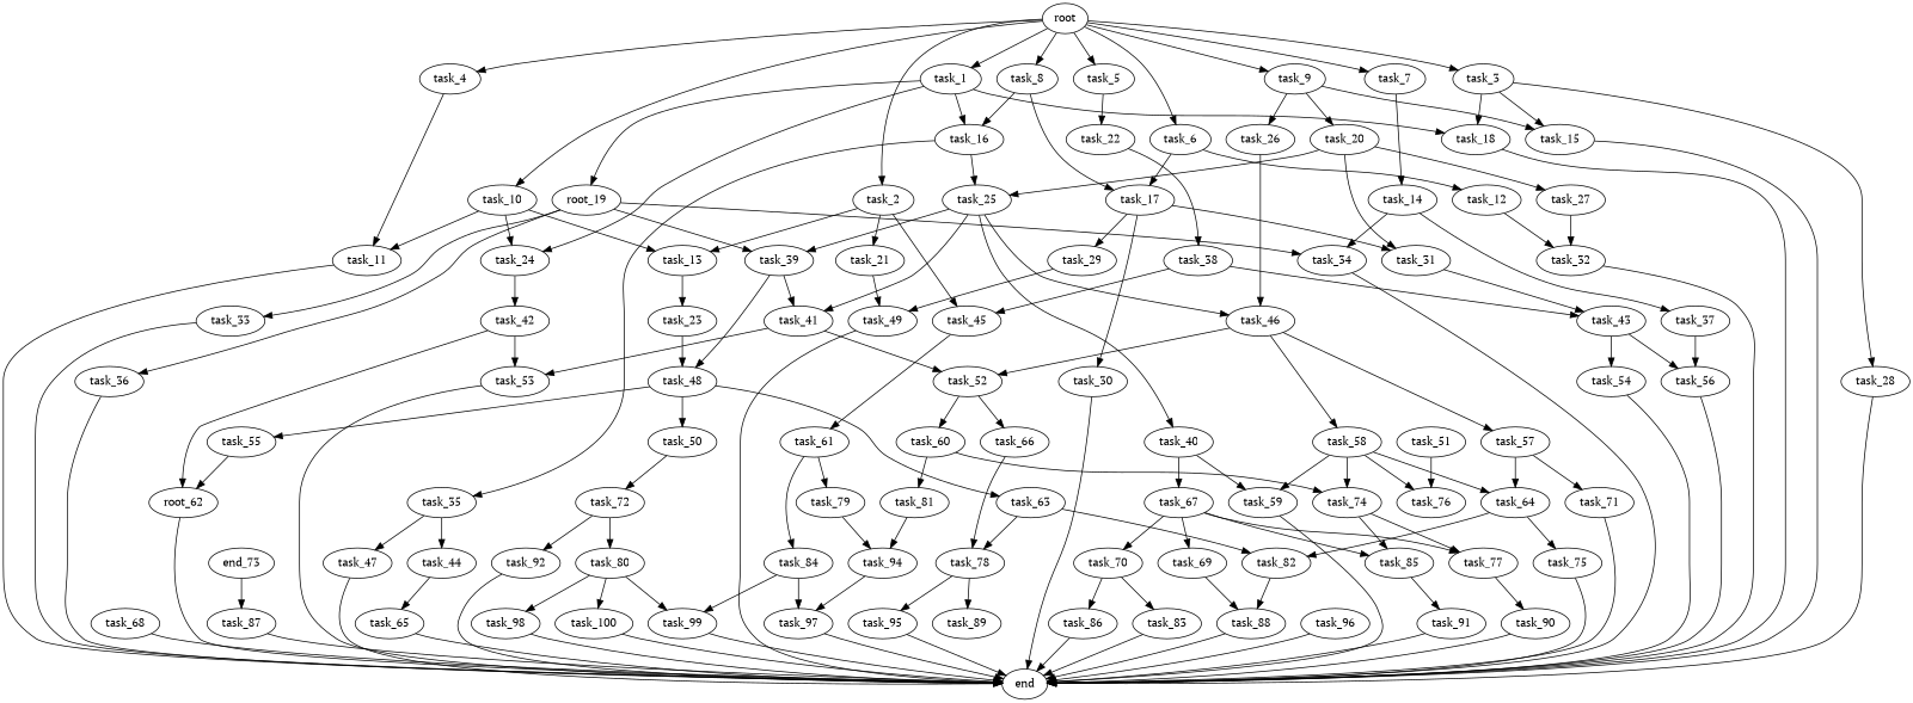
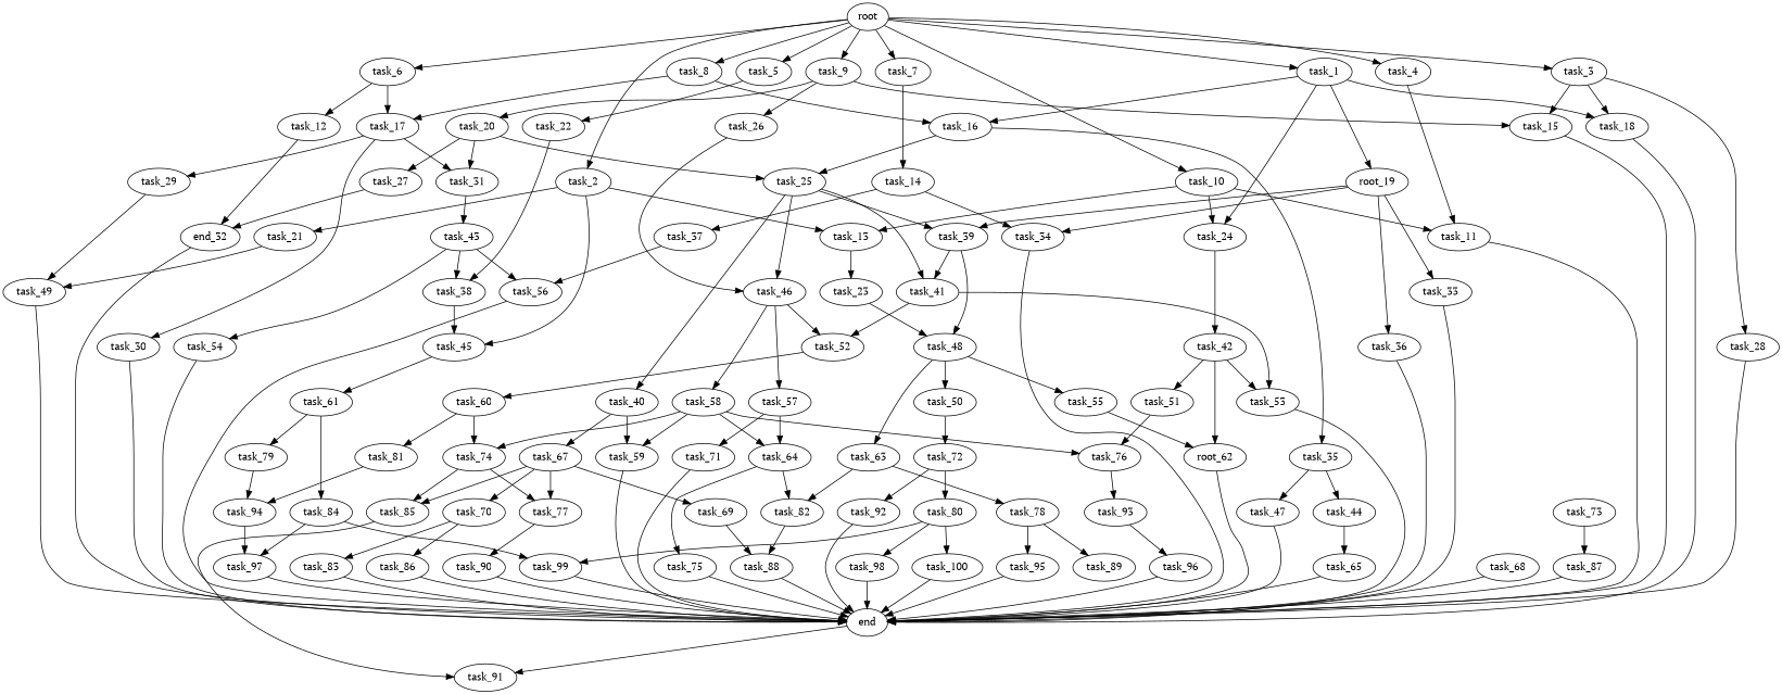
  digraph {
    fontname="PT Serif"
    node [fontname="PT Serif"]
    edge [fontname="PT Serif"]
    task_75
    end
    task_100
    task_92
    n5 [label=root_19]
    task_36
    task_33
    task_34
    task_39
    task_41
    task_48
    task_68
    task_71
    task_60
    task_81
    task_74
-   task_73 [label=end_73]
+   task_73
    task_87
    task_94
    task_85
    task_77
    task_50
    task_72
    task_80
    task_31
    task_43
    task_56
    task_54
    task_10
    task_13
    task_11
    task_24
    task_23
    task_42
    task_49
    task_88
    task_12
-   task_32
+   task_32 [label=end_32]
    task_79
    task_97
    task_37
    task_61
    task_84
    task_99
    task_51
    n46 [label=root_62]
    task_53
    task_76
+   task_93
    root
    task_7
    task_2
    task_5
    task_8
    task_9
    task_1
    task_6
    task_4
    task_3
    task_14
    task_21
    task_45
    task_22
    task_16
    task_17
    task_26
    task_20
    task_15
    task_18
    task_28
    task_95
    task_38
    task_25
    task_40
    task_46
    task_59
    task_67
    task_52
    task_57
    task_58
    task_96
    task_35
    task_44
    task_47
    task_27
    task_69
    task_55
    task_63
    task_82
    task_78
-   task_66
    task_29
    task_91
    task_65
    task_30
    task_89
    task_90
    task_64
    task_70
    task_86
    task_83
    task_98
    task_75 -> end
    task_100 -> end
    task_92 -> end
    n5 -> task_36
    n5 -> task_33
    n5 -> task_34
    n5 -> task_39
    task_36 -> end
    task_33 -> end
    task_34 -> end
    task_39 -> task_41
    task_39 -> task_48
    task_41 -> task_53
    task_41 -> task_52
    task_48 -> task_50
    task_48 -> task_55
    task_48 -> task_63
    task_68 -> end
    task_71 -> end
    task_60 -> task_81
    task_60 -> task_74
    task_81 -> task_94
    task_74 -> task_85
    task_74 -> task_77
    task_73 -> task_87
    task_87 -> end
    task_94 -> task_97
    task_85 -> task_91
    task_77 -> task_90
    task_50 -> task_72
    task_72 -> task_92
    task_72 -> task_80
    task_80 -> task_100
    task_80 -> task_99
    task_80 -> task_98
    task_31 -> task_43
    task_43 -> task_56
    task_43 -> task_54
    task_56 -> end
    task_54 -> end
    task_10 -> task_13
    task_10 -> task_11
    task_10 -> task_24
    task_13 -> task_23
    task_11 -> end
    task_24 -> task_42
    task_23 -> task_48
+   task_42 -> task_51
    task_42 -> n46
    task_42 -> task_53
    task_49 -> end
    task_88 -> end
    task_12 -> task_32
    task_32 -> end
    task_79 -> task_94
    task_97 -> end
    task_37 -> task_56
    task_61 -> task_79
    task_61 -> task_84
    task_84 -> task_97
    task_84 -> task_99
    task_99 -> end
    task_51 -> task_76
    n46 -> end
    task_53 -> end
+   task_76 -> task_93
+   task_93 -> task_96
    root -> task_10
    root -> task_7
    root -> task_2
    root -> task_5
    root -> task_8
    root -> task_9
    root -> task_1
    root -> task_6
    root -> task_4
    root -> task_3
    task_7 -> task_14
    task_2 -> task_13
    task_2 -> task_21
    task_2 -> task_45
    task_5 -> task_22
    task_8 -> task_16
    task_8 -> task_17
    task_9 -> task_26
    task_9 -> task_20
    task_9 -> task_15
    task_1 -> n5
    task_1 -> task_24
    task_1 -> task_16
    task_1 -> task_18
    task_6 -> task_12
    task_6 -> task_17
    task_4 -> task_11
    task_3 -> task_15
    task_3 -> task_18
    task_3 -> task_28
    task_14 -> task_34
    task_14 -> task_37
    task_21 -> task_49
    task_45 -> task_61
    task_22 -> task_38
    task_16 -> task_25
    task_16 -> task_35
    task_17 -> task_31
    task_17 -> task_29
    task_17 -> task_30
    task_26 -> task_46
    task_20 -> task_31
    task_20 -> task_25
    task_20 -> task_27
    task_15 -> end
    task_18 -> end
    task_28 -> end
    task_95 -> end
-   task_38 -> task_43
+   task_43 -> task_38
    task_38 -> task_45
    task_25 -> task_39
    task_25 -> task_41
    task_25 -> task_40
    task_25 -> task_46
    task_40 -> task_59
    task_40 -> task_67
    task_46 -> task_52
    task_46 -> task_57
    task_46 -> task_58
    task_59 -> end
    task_67 -> task_85
    task_67 -> task_77
    task_67 -> task_69
    task_67 -> task_70
    task_52 -> task_60
-   task_52 -> task_66
    task_57 -> task_71
    task_57 -> task_64
    task_58 -> task_74
    task_58 -> task_76
    task_58 -> task_59
    task_58 -> task_64
    task_96 -> end
    task_35 -> task_44
    task_35 -> task_47
    task_44 -> task_65
    task_47 -> end
    task_27 -> task_32
    task_69 -> task_88
    task_55 -> n46
    task_63 -> task_82
    task_63 -> task_78
    task_82 -> task_88
    task_78 -> task_95
    task_78 -> task_89
-   task_66 -> task_78
    task_29 -> task_49
-   task_91 -> end
+   end -> task_91
    task_65 -> end
    task_30 -> end
    task_90 -> end
    task_64 -> task_75
    task_64 -> task_82
    task_70 -> task_86
    task_70 -> task_83
    task_86 -> end
    task_83 -> end
    task_98 -> end
  }
